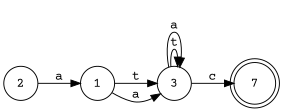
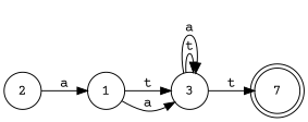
  digraph {
    fontname="Courier Prime"
    rankdir=LR
    node [fontname="Courier Prime" shape=circle]
    edge [fontname="Courier Prime"]
    n1 [label=7 shape=doublecircle]
    1
    3
    2
    1 -> 3 [label=t]
    1 -> 3 [label=a]
-   3 -> n1 [label=c]
+   3 -> n1 [label=t]
    3 -> 3 [label=t]
    3 -> 3 [label=a]
    2 -> 1 [label=a]
  }
